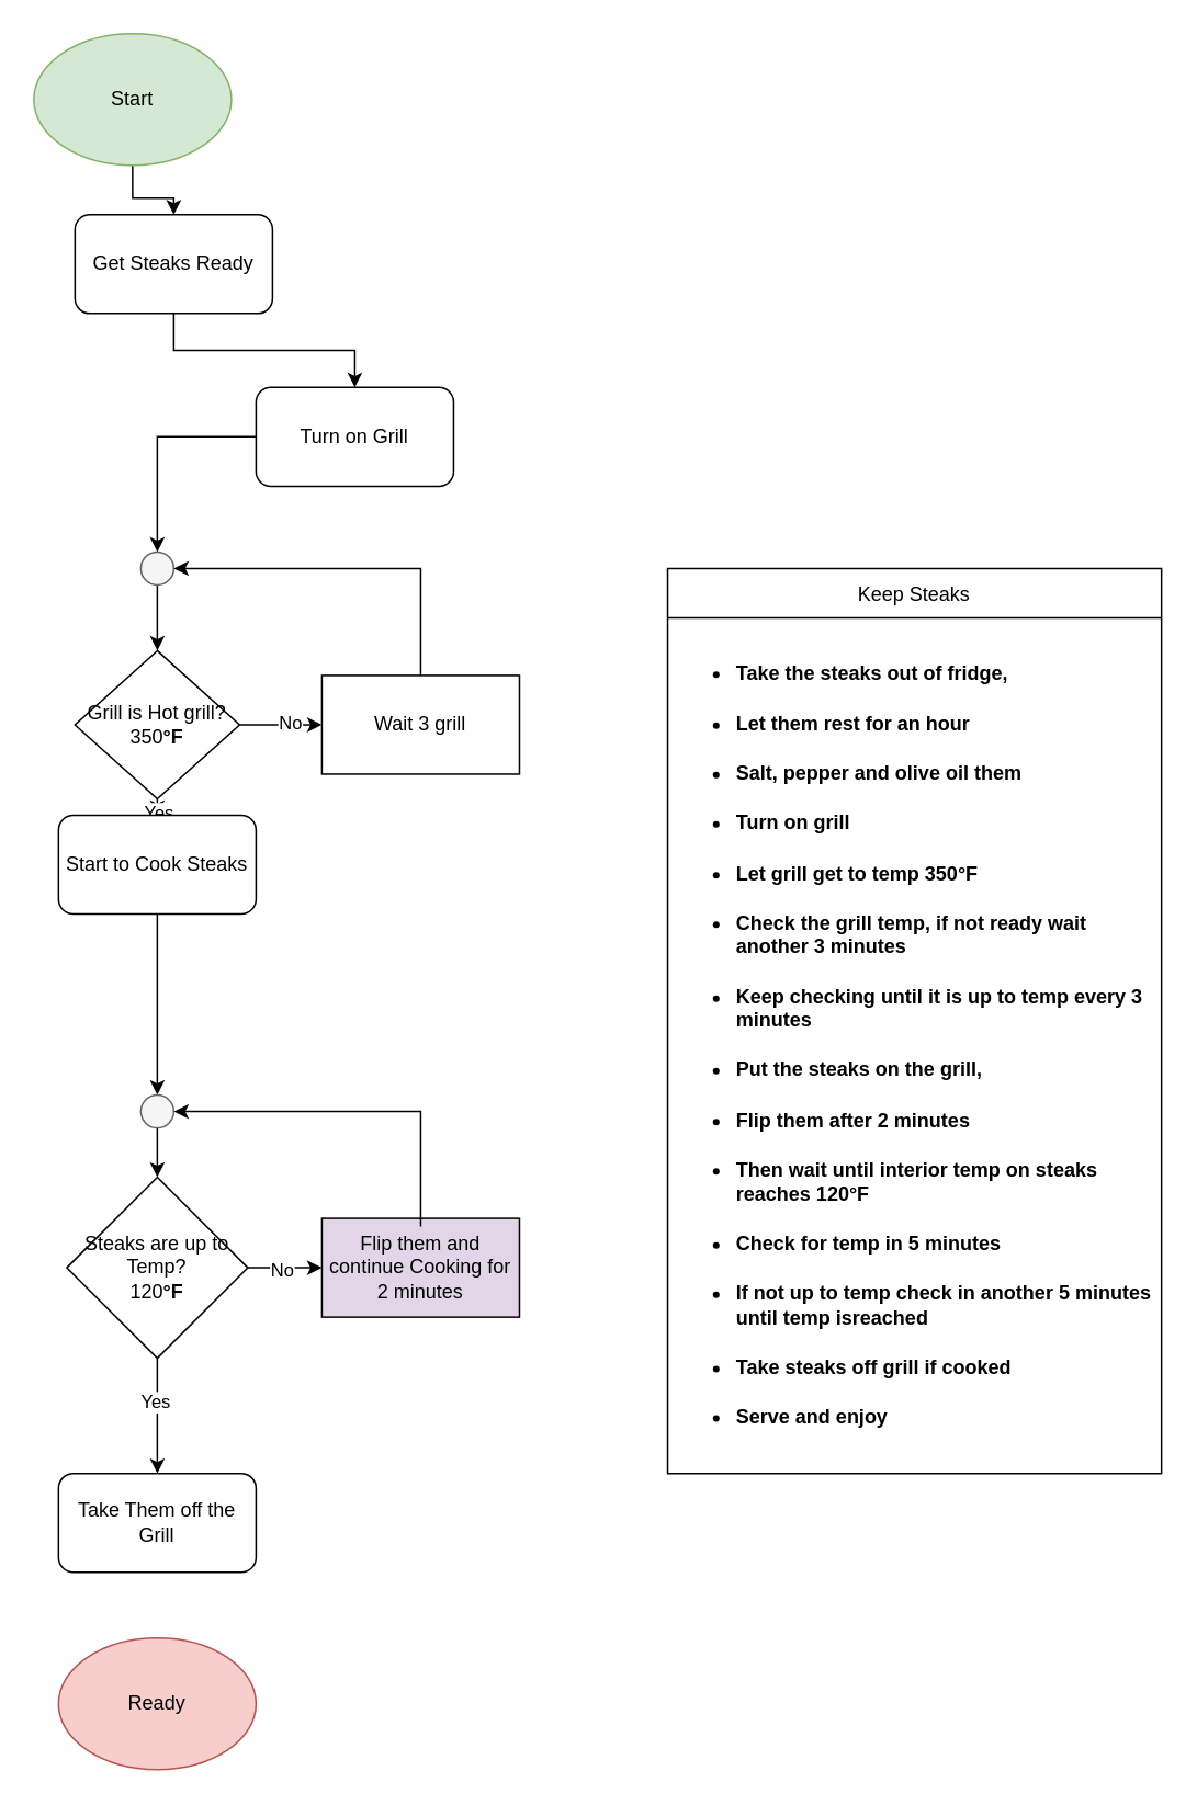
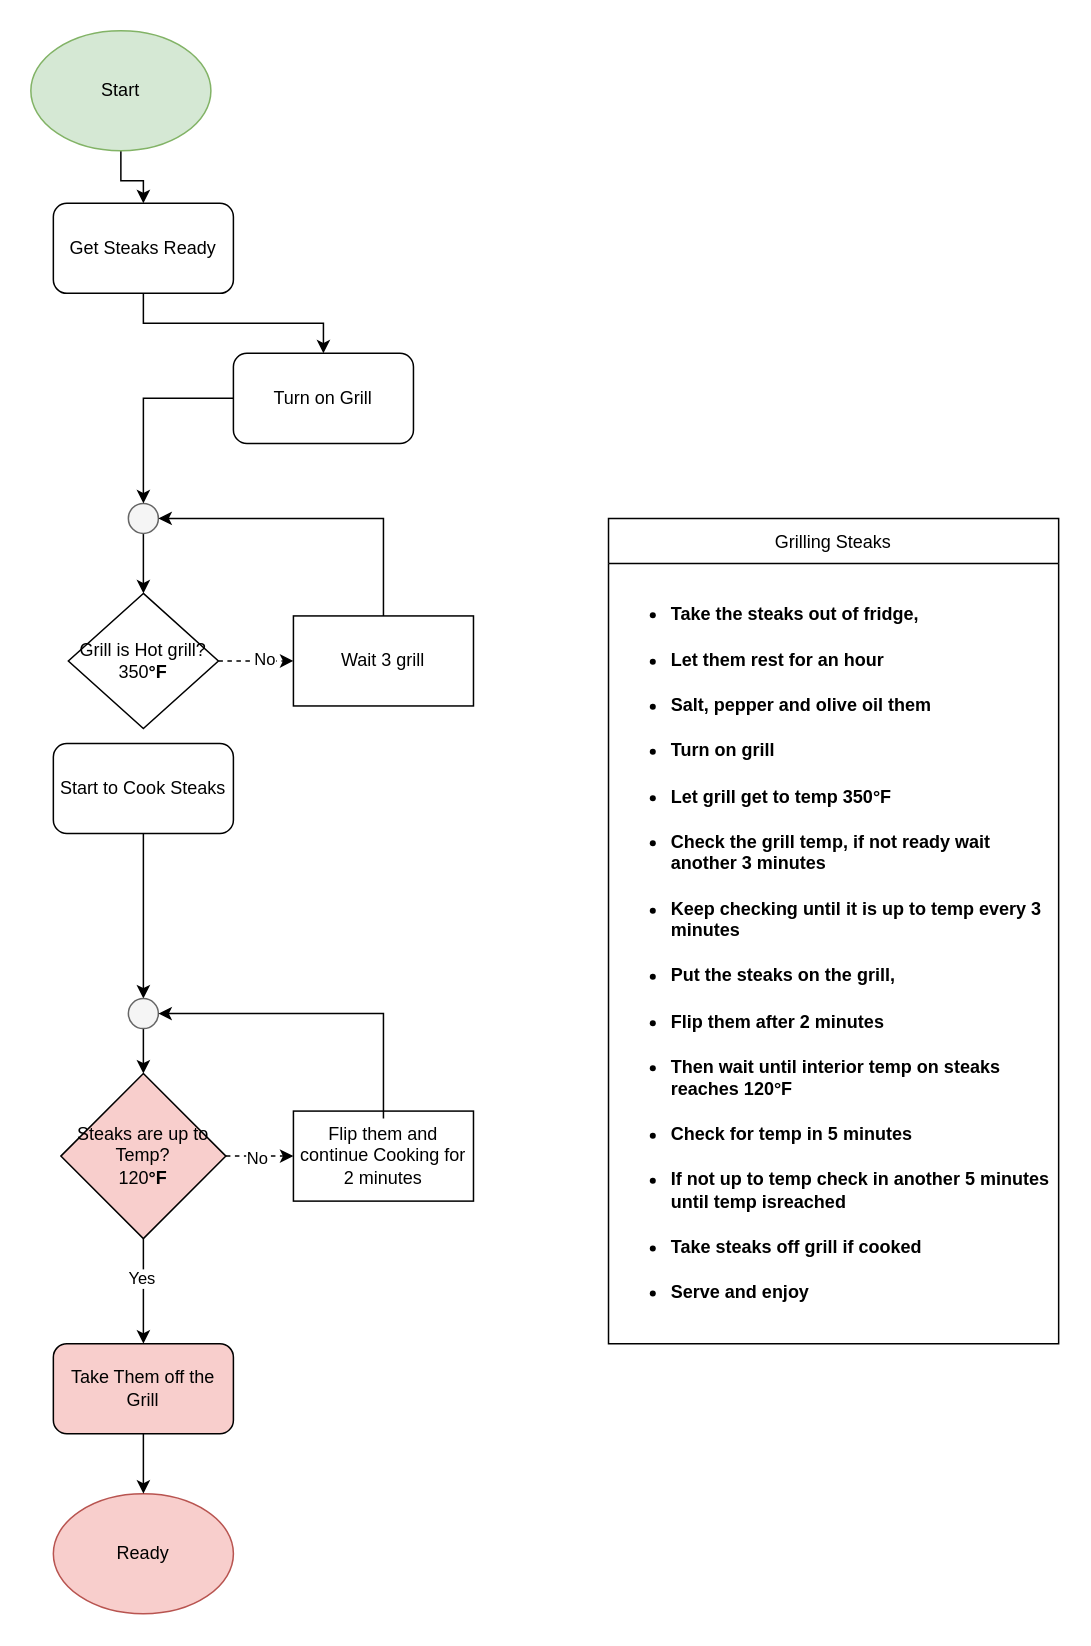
  <mxCell id="0" />
  <mxCell id="1" parent="0" />
  <mxCell id="2" value="" style="edgeStyle=orthogonalEdgeStyle;rounded=0;orthogonalLoop=1;jettySize=auto;html=1;" edge="1" parent="1" source="3" target="33"><mxGeometry relative="1" as="geometry" /></mxCell>
  <mxCell id="3" value="Start" style="ellipse;whiteSpace=wrap;html=1;fillColor=#d5e8d4;strokeColor=#82b366;" vertex="1" parent="1"><mxGeometry x="20" y="20" width="120" height="80" as="geometry" /></mxCell>
  <mxCell id="4" value="" style="edgeStyle=orthogonalEdgeStyle;rounded=0;orthogonalLoop=1;jettySize=auto;html=1;" edge="1" parent="1" source="5" target="10"><mxGeometry relative="1" as="geometry" /></mxCell>
  <mxCell id="5" value="" style="ellipse;whiteSpace=wrap;html=1;aspect=fixed;fillColor=#f5f5f5;fontColor=#333333;strokeColor=#666666;" vertex="1" parent="1"><mxGeometry x="85" y="335" width="20" height="20" as="geometry" /></mxCell>
- <mxCell id="6" value="" style="edgeStyle=orthogonalEdgeStyle;rounded=0;orthogonalLoop=1;jettySize=auto;html=1;entryX=0.5;entryY=0;entryDx=0;entryDy=0;" edge="1" parent="1" source="10" target="12"><mxGeometry relative="1" as="geometry"><mxPoint x="95" y="575" as="targetPoint" /></mxGeometry></mxCell>
- <mxCell id="7" value="Yes" style="edgeLabel;html=1;align=center;verticalAlign=middle;resizable=0;points=[];" vertex="1" connectable="0" parent="6"><mxGeometry x="-0.089" relative="1" as="geometry"><mxPoint as="offset" /></mxGeometry></mxCell>
- <mxCell id="8" value="" style="edgeStyle=orthogonalEdgeStyle;rounded=0;orthogonalLoop=1;jettySize=auto;html=1;" edge="1" parent="1" source="10" target="13"><mxGeometry relative="1" as="geometry" /></mxCell>
+ <mxCell id="8" value="" style="edgeStyle=orthogonalEdgeStyle;rounded=0;orthogonalLoop=1;jettySize=auto;html=1;dashed=1;" edge="1" parent="1" source="10" target="13"><mxGeometry relative="1" as="geometry" /></mxCell>
  <mxCell id="9" value="No" style="edgeLabel;html=1;align=center;verticalAlign=middle;resizable=0;points=[];" vertex="1" connectable="0" parent="8"><mxGeometry x="0.2" y="2" relative="1" as="geometry"><mxPoint as="offset" /></mxGeometry></mxCell>
  <mxCell id="10" value="&lt;div&gt;Grill is Hot grill?&lt;/div&gt;&lt;div&gt;350&lt;b&gt;°F&lt;/b&gt;&lt;/div&gt;" style="rhombus;whiteSpace=wrap;html=1;" vertex="1" parent="1"><mxGeometry x="45" y="395" width="100" height="90" as="geometry" /></mxCell>
  <mxCell id="11" value="" style="edgeStyle=orthogonalEdgeStyle;rounded=0;orthogonalLoop=1;jettySize=auto;html=1;" edge="1" parent="1" source="12" target="18"><mxGeometry relative="1" as="geometry" /></mxCell>
  <mxCell id="12" value="Start to Cook Steaks" style="rounded=1;whiteSpace=wrap;html=1;" vertex="1" parent="1"><mxGeometry x="35" y="495" width="120" height="60" as="geometry" /></mxCell>
  <mxCell id="13" value="Wait 3 grill" style="whiteSpace=wrap;html=1;" vertex="1" parent="1"><mxGeometry x="195" y="410" width="120" height="60" as="geometry" /></mxCell>
  <mxCell id="14" value="" style="endArrow=classic;html=1;rounded=0;exitX=0.5;exitY=0;exitDx=0;exitDy=0;entryX=1;entryY=0.5;entryDx=0;entryDy=0;" edge="1" parent="1" source="13" target="5"><mxGeometry width="50" height="50" relative="1" as="geometry"><mxPoint x="355" y="575" as="sourcePoint" /><mxPoint x="405" y="525" as="targetPoint" /><Array as="points"><mxPoint x="255" y="345" /></Array></mxGeometry></mxCell>
  <mxCell id="15" value="" style="edgeStyle=orthogonalEdgeStyle;rounded=0;orthogonalLoop=1;jettySize=auto;html=1;" edge="1" parent="1" source="16" target="5"><mxGeometry relative="1" as="geometry" /></mxCell>
  <mxCell id="16" value="Turn on Grill" style="rounded=1;whiteSpace=wrap;html=1;" vertex="1" parent="1"><mxGeometry x="155" y="235" width="120" height="60" as="geometry" /></mxCell>
  <mxCell id="17" value="" style="edgeStyle=orthogonalEdgeStyle;rounded=0;orthogonalLoop=1;jettySize=auto;html=1;" edge="1" parent="1" source="18" target="23"><mxGeometry relative="1" as="geometry" /></mxCell>
  <mxCell id="18" value="" style="ellipse;whiteSpace=wrap;html=1;aspect=fixed;fillColor=#f5f5f5;fontColor=#333333;strokeColor=#666666;" vertex="1" parent="1"><mxGeometry x="85" y="665" width="20" height="20" as="geometry" /></mxCell>
- <mxCell id="19" value="" style="edgeStyle=orthogonalEdgeStyle;rounded=0;orthogonalLoop=1;jettySize=auto;html=1;" edge="1" parent="1" source="23" target="24"><mxGeometry relative="1" as="geometry" /></mxCell>
+ <mxCell id="19" value="" style="edgeStyle=orthogonalEdgeStyle;rounded=0;orthogonalLoop=1;jettySize=auto;html=1;dashed=1;" edge="1" parent="1" source="23" target="24"><mxGeometry relative="1" as="geometry" /></mxCell>
  <mxCell id="20" value="No" style="edgeLabel;html=1;align=center;verticalAlign=middle;resizable=0;points=[];" vertex="1" connectable="0" parent="19"><mxGeometry x="-0.1" y="-1" relative="1" as="geometry"><mxPoint as="offset" /></mxGeometry></mxCell>
  <mxCell id="21" value="" style="edgeStyle=orthogonalEdgeStyle;rounded=0;orthogonalLoop=1;jettySize=auto;html=1;" edge="1" parent="1" source="23"><mxGeometry relative="1" as="geometry"><mxPoint x="95" y="895" as="targetPoint" /></mxGeometry></mxCell>
  <mxCell id="22" value="Yes" style="edgeLabel;html=1;align=center;verticalAlign=middle;resizable=0;points=[];" vertex="1" connectable="0" parent="21"><mxGeometry x="-0.275" y="-2" relative="1" as="geometry"><mxPoint as="offset" /></mxGeometry></mxCell>
- <mxCell id="23" value="&lt;div&gt;Steaks are up to Temp?&lt;/div&gt;&lt;div&gt;120&lt;b&gt;°F&lt;/b&gt;&lt;/div&gt;" style="rhombus;whiteSpace=wrap;html=1;" vertex="1" parent="1"><mxGeometry x="40" y="715" width="110" height="110" as="geometry" /></mxCell>
- <mxCell id="24" value="Flip them and continue Cooking for 2 minutes " style="whiteSpace=wrap;html=1;fillColor=#e1d5e7;" vertex="1" parent="1"><mxGeometry x="195" y="740" width="120" height="60" as="geometry" /></mxCell>
+ <mxCell id="23" value="&lt;div&gt;Steaks are up to Temp?&lt;/div&gt;&lt;div&gt;120&lt;b&gt;°F&lt;/b&gt;&lt;/div&gt;" style="rhombus;whiteSpace=wrap;html=1;fillColor=#f8cecc;" vertex="1" parent="1"><mxGeometry x="40" y="715" width="110" height="110" as="geometry" /></mxCell>
+ <mxCell id="24" value="Flip them and continue Cooking for 2 minutes " style="whiteSpace=wrap;html=1;" vertex="1" parent="1"><mxGeometry x="195" y="740" width="120" height="60" as="geometry" /></mxCell>
  <mxCell id="25" value="" style="endArrow=classic;html=1;rounded=0;exitX=0.5;exitY=0;exitDx=0;exitDy=0;entryX=1;entryY=0.5;entryDx=0;entryDy=0;" edge="1" parent="1"><mxGeometry width="50" height="50" relative="1" as="geometry"><mxPoint x="255" y="745" as="sourcePoint" /><mxPoint x="105" y="675" as="targetPoint" /><Array as="points"><mxPoint x="255" y="675" /></Array></mxGeometry></mxCell>
  <mxCell id="26" value="Ready" style="ellipse;whiteSpace=wrap;html=1;fillColor=#f8cecc;strokeColor=#b85450;" vertex="1" parent="1"><mxGeometry x="35" y="995" width="120" height="80" as="geometry" /></mxCell>
- <mxCell id="28" value="Take Them off the Grill" style="rounded=1;whiteSpace=wrap;html=1;" vertex="1" parent="1"><mxGeometry x="35" y="895" width="120" height="60" as="geometry" /></mxCell>
- <mxCell id="29" value="Keep Steaks" style="shape=table;startSize=30;container=1;collapsible=0;childLayout=tableLayout;" vertex="1" parent="1"><mxGeometry x="405" y="345" width="300" height="550" as="geometry" /></mxCell>
+ <mxCell id="27" value="" style="edgeStyle=orthogonalEdgeStyle;rounded=0;orthogonalLoop=1;jettySize=auto;html=1;" edge="1" parent="1" source="28" target="26"><mxGeometry relative="1" as="geometry" /></mxCell>
+ <mxCell id="28" value="Take Them off the Grill" style="rounded=1;whiteSpace=wrap;html=1;fillColor=#f8cecc;" vertex="1" parent="1"><mxGeometry x="35" y="895" width="120" height="60" as="geometry" /></mxCell>
+ <mxCell id="29" value="Grilling Steaks" style="shape=table;startSize=30;container=1;collapsible=0;childLayout=tableLayout;" vertex="1" parent="1"><mxGeometry x="405" y="345" width="300" height="550" as="geometry" /></mxCell>
  <mxCell id="30" value="" style="shape=tableRow;horizontal=0;startSize=0;swimlaneHead=0;swimlaneBody=0;strokeColor=inherit;top=0;left=0;bottom=0;right=0;collapsible=0;dropTarget=0;fillColor=none;points=[[0,0.5],[1,0.5]];portConstraint=eastwest;" vertex="1" parent="29"><mxGeometry y="30" width="300" height="520" as="geometry" /></mxCell>
  <mxCell id="31" value="&lt;ul&gt;&lt;li align=&quot;left&quot;&gt;&lt;h4&gt;Take the steaks out of fridge,&lt;/h4&gt;&lt;/li&gt;&lt;li align=&quot;left&quot;&gt;&lt;h4&gt;Let them rest for an hour &lt;/h4&gt;&lt;/li&gt;&lt;li align=&quot;left&quot;&gt;&lt;h4&gt;Salt, pepper and olive oil them&lt;/h4&gt;&lt;/li&gt;&lt;li align=&quot;left&quot;&gt;&lt;h4&gt;Turn on grill&lt;/h4&gt;&lt;/li&gt;&lt;li align=&quot;left&quot;&gt;&lt;h4&gt;Let grill get to temp 350&lt;b&gt;°F&lt;/b&gt;&lt;/h4&gt;&lt;/li&gt;&lt;li align=&quot;left&quot;&gt;&lt;h4&gt;Check the grill temp, if not ready wait another 3 minutes&lt;/h4&gt;&lt;/li&gt;&lt;li align=&quot;left&quot;&gt;&lt;h4&gt;Keep checking until it is up to temp every 3 minutes&lt;/h4&gt;&lt;/li&gt;&lt;li align=&quot;left&quot;&gt;&lt;h4&gt;Put the steaks on the grill,&lt;/h4&gt;&lt;/li&gt;&lt;li align=&quot;left&quot;&gt;&lt;h4&gt;Flip them after 2 minutes&lt;/h4&gt;&lt;/li&gt;&lt;li align=&quot;left&quot;&gt;&lt;h4&gt;Then wait until interior temp on steaks reaches 120&lt;b&gt;°F&lt;/b&gt;&lt;/h4&gt;&lt;/li&gt;&lt;li align=&quot;left&quot;&gt;&lt;h4&gt;Check for temp in 5 minutes&lt;/h4&gt;&lt;/li&gt;&lt;li align=&quot;left&quot;&gt;&lt;h4&gt;If not up to temp check in another 5 minutes until temp isreached&lt;/h4&gt;&lt;/li&gt;&lt;li align=&quot;left&quot;&gt;&lt;h4&gt;Take steaks off grill if cooked&lt;/h4&gt;&lt;/li&gt;&lt;li align=&quot;left&quot;&gt;&lt;h4&gt;Serve and enjoy&lt;/h4&gt;&lt;/li&gt;&lt;/ul&gt;" style="shape=partialRectangle;html=1;whiteSpace=wrap;connectable=0;strokeColor=inherit;overflow=hidden;fillColor=none;top=0;left=0;bottom=0;right=0;pointerEvents=1;align=left;" vertex="1" parent="30"><mxGeometry width="300" height="520" as="geometry"><mxRectangle width="300" height="520" as="alternateBounds" /></mxGeometry></mxCell>
  <mxCell id="32" value="" style="edgeStyle=orthogonalEdgeStyle;rounded=0;orthogonalLoop=1;jettySize=auto;html=1;" edge="1" parent="1" source="33" target="16"><mxGeometry relative="1" as="geometry" /></mxCell>
- <mxCell id="33" value="Get Steaks Ready" style="rounded=1;whiteSpace=wrap;html=1;" vertex="1" parent="1"><mxGeometry x="45" y="130" width="120" height="60" as="geometry" /></mxCell>
+ <mxCell id="33" value="Get Steaks Ready" style="rounded=1;whiteSpace=wrap;html=1;" vertex="1" parent="1"><mxGeometry x="35" y="135" width="120" height="60" as="geometry" /></mxCell>
